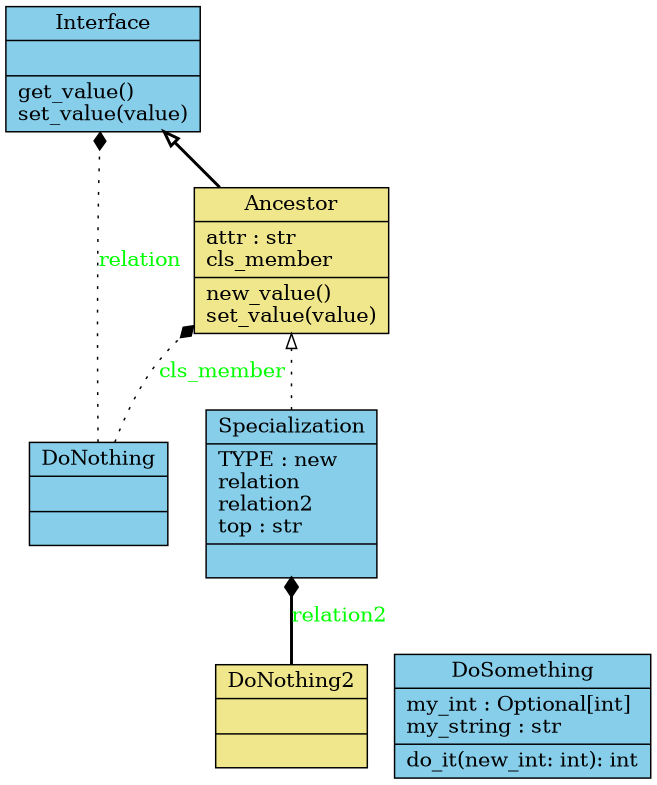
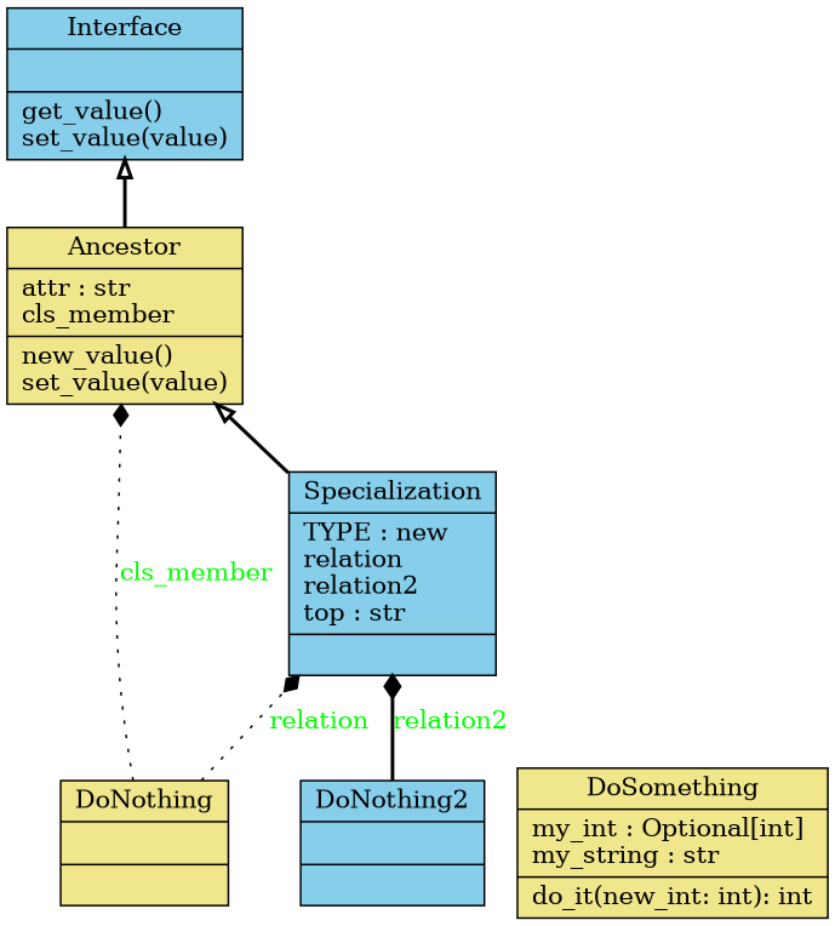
  digraph {
    rankdir=BT
    node [color=black fillcolor=khaki fontcolor=black shape=record style="solid,filled"]
    edge [arrowhead=diamond arrowtail=none style=dotted fontcolor=green]
    n1 [label="{Ancestor|attr : str\lcls_member\l|new_value()\lset_value(value)\l}"]
    n2 [fillcolor=skyblue label="{Interface|\l|get_value()\lset_value(value)\l}"]
-   n3 [fillcolor=skyblue label="{DoNothing|\l|}"]
+   n3 [label="{DoNothing|\l|}"]
    n4 [fillcolor=skyblue label="{Specialization|TYPE : new\lrelation\lrelation2\ltop : str\l|}"]
-   n5 [label="{DoNothing2|\l|}"]
-   n6 [fillcolor=skyblue label="{DoSomething|my_int : Optional[int]\lmy_string : str\l|do_it(new_int: int): int\l}"]
+   n5 [fillcolor=skyblue label="{DoNothing2|\l|}"]
+   n6 [label="{DoSomething|my_int : Optional[int]\lmy_string : str\l|do_it(new_int: int): int\l}"]
    n1 -> n2 [arrowhead=empty arrowtail="node" style=bold fontcolor=""]
    n3 -> n1 [label=cls_member]
-   n3 -> n2 [label=relation]
-   n4 -> n1 [arrowhead=empty fontcolor=""]
+   n3 -> n4 [label=relation]
+   n4 -> n1 [arrowhead=empty style=bold fontcolor=""]
    n5 -> n4 [label=relation2 style=bold]
  }
